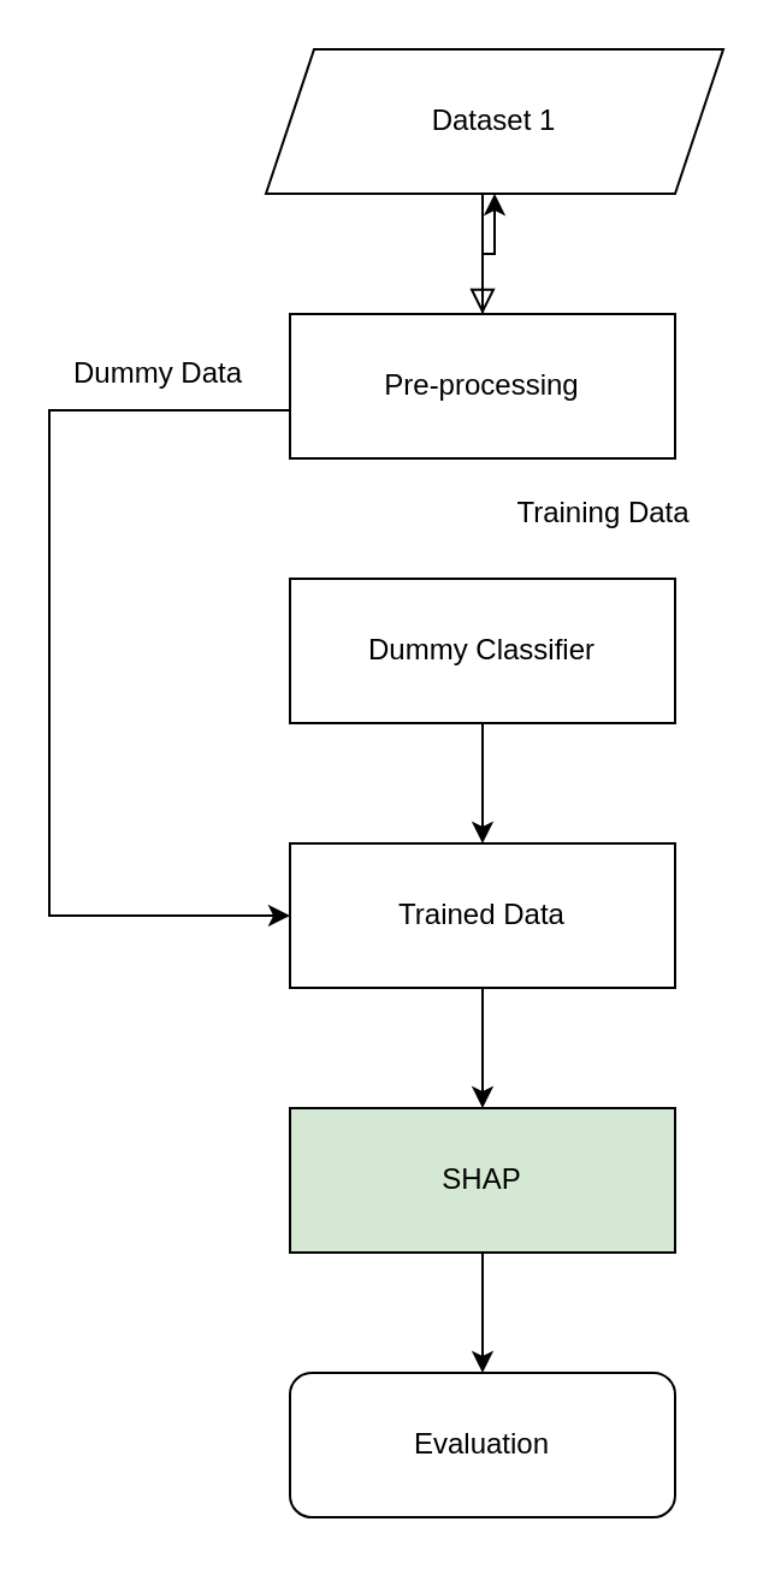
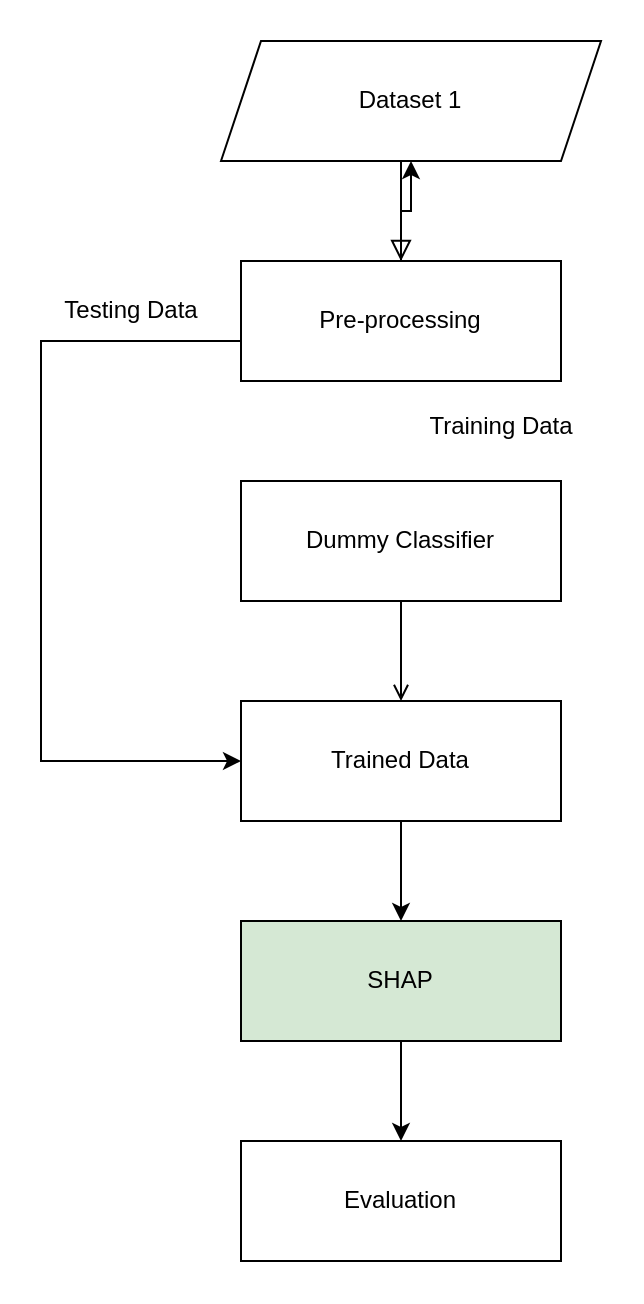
  <mxCell id="0" />
  <mxCell id="1" parent="0" />
  <mxCell id="2" value="" style="rounded=0;html=1;jettySize=auto;orthogonalLoop=1;fontSize=11;endArrow=block;endFill=0;endSize=8;strokeWidth=1;shadow=0;labelBackgroundColor=none;edgeStyle=orthogonalEdgeStyle;" parent="1" edge="1"><mxGeometry relative="1" as="geometry"><mxPoint x="200" y="80" as="sourcePoint" /><mxPoint x="200" y="130" as="targetPoint" /></mxGeometry></mxCell>
  <mxCell id="3" value="Dataset 1" style="shape=parallelogram;perimeter=parallelogramPerimeter;whiteSpace=wrap;html=1;fixedSize=1;" vertex="1" parent="1"><mxGeometry x="110" y="20" width="190" height="60" as="geometry" /></mxCell>
  <mxCell id="4" style="edgeStyle=orthogonalEdgeStyle;rounded=0;orthogonalLoop=1;jettySize=auto;html=1;" edge="1" parent="1" source="6" target="3"><mxGeometry relative="1" as="geometry"><mxPoint x="200" y="250" as="targetPoint" /></mxGeometry></mxCell>
  <mxCell id="5" style="edgeStyle=orthogonalEdgeStyle;rounded=0;orthogonalLoop=1;jettySize=auto;html=1;entryX=0;entryY=0.5;entryDx=0;entryDy=0;" edge="1" parent="1" target="11"><mxGeometry relative="1" as="geometry"><mxPoint x="60" y="360" as="targetPoint" /><mxPoint x="140" y="170" as="sourcePoint" /><Array as="points"><mxPoint x="20" y="170" /><mxPoint x="20" y="380" /></Array></mxGeometry></mxCell>
  <mxCell id="6" value="Pre-processing" style="rounded=0;whiteSpace=wrap;html=1;" vertex="1" parent="1"><mxGeometry x="120" y="130" width="160" height="60" as="geometry" /></mxCell>
- <mxCell id="7" style="edgeStyle=orthogonalEdgeStyle;rounded=0;orthogonalLoop=1;jettySize=auto;html=1;exitX=0.5;exitY=1;exitDx=0;exitDy=0;entryX=0.5;entryY=0;entryDx=0;entryDy=0;" edge="1" parent="1" source="8" target="11"><mxGeometry relative="1" as="geometry" /></mxCell>
+ <mxCell id="7" style="edgeStyle=orthogonalEdgeStyle;rounded=0;orthogonalLoop=1;jettySize=auto;html=1;exitX=0.5;exitY=1;exitDx=0;exitDy=0;entryX=0.5;entryY=0;entryDx=0;entryDy=0;endArrow=open;" edge="1" parent="1" source="8" target="11"><mxGeometry relative="1" as="geometry" /></mxCell>
  <mxCell id="8" value="Dummy&amp;nbsp;&lt;span style=&quot;background-color: initial;&quot;&gt;Classifier&lt;/span&gt;" style="rounded=0;whiteSpace=wrap;html=1;" vertex="1" parent="1"><mxGeometry x="120" y="240" width="160" height="60" as="geometry" /></mxCell>
  <mxCell id="9" value="Training Data" style="text;html=1;align=center;verticalAlign=middle;resizable=0;points=[];autosize=1;strokeColor=none;fillColor=none;" vertex="1" parent="1"><mxGeometry x="200" y="198" width="100" height="30" as="geometry" /></mxCell>
  <mxCell id="10" style="edgeStyle=orthogonalEdgeStyle;rounded=0;orthogonalLoop=1;jettySize=auto;html=1;exitX=0.5;exitY=1;exitDx=0;exitDy=0;entryX=0.5;entryY=0;entryDx=0;entryDy=0;" edge="1" parent="1" source="11" target="14"><mxGeometry relative="1" as="geometry" /></mxCell>
  <mxCell id="11" value="Trained Data" style="rounded=0;whiteSpace=wrap;html=1;" vertex="1" parent="1"><mxGeometry x="120" y="350" width="160" height="60" as="geometry" /></mxCell>
- <mxCell id="12" value="Dummy Data" style="text;html=1;align=center;verticalAlign=middle;resizable=0;points=[];autosize=1;strokeColor=none;fillColor=none;" vertex="1" parent="1"><mxGeometry x="20" y="140" width="90" height="30" as="geometry" /></mxCell>
+ <mxCell id="12" value="Testing Data" style="text;html=1;align=center;verticalAlign=middle;resizable=0;points=[];autosize=1;strokeColor=none;fillColor=none;" vertex="1" parent="1"><mxGeometry x="20" y="140" width="90" height="30" as="geometry" /></mxCell>
  <mxCell id="13" style="edgeStyle=orthogonalEdgeStyle;rounded=0;orthogonalLoop=1;jettySize=auto;html=1;entryX=0.5;entryY=0;entryDx=0;entryDy=0;" edge="1" parent="1" source="14" target="15"><mxGeometry relative="1" as="geometry" /></mxCell>
  <mxCell id="14" value="SHAP" style="rounded=0;whiteSpace=wrap;html=1;fillColor=#d5e8d4;" vertex="1" parent="1"><mxGeometry x="120" y="460" width="160" height="60" as="geometry" /></mxCell>
- <mxCell id="15" value="Evaluation" style="rounded=1;whiteSpace=wrap;html=1;" vertex="1" parent="1"><mxGeometry x="120" y="570" width="160" height="60" as="geometry" /></mxCell>
+ <mxCell id="15" value="Evaluation" style="whiteSpace=wrap;html=1;rounded=0;" vertex="1" parent="1"><mxGeometry x="120" y="570" width="160" height="60" as="geometry" /></mxCell>
